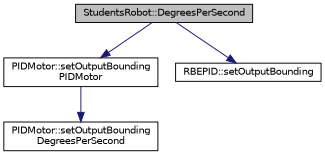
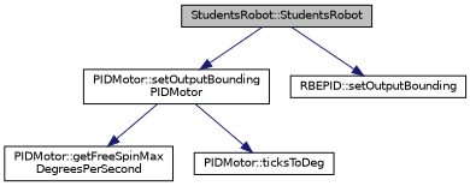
  digraph {
    rankdir=TB
    node [color=black fillcolor=white fontname=Helvetica fontsize=10 shape=record style=filled]
    edge [color=midnightblue fontname=Helvetica fontsize=10 labelfontname=Helvetica labelfontsize=10 style=solid]
-   n1 [fillcolor=grey75 fontcolor=black height=0.2 label="StudentsRobot::DegreesPerSecond" width=0.4]
+   n1 [fillcolor=grey75 fontcolor=black height=0.2 label="StudentsRobot::StudentsRobot" width=0.4]
    n2 [height=0.2 label="PIDMotor::setOutputBounding\lPIDMotor" width=0.4]
    n3 [height=0.2 label="RBEPID::setOutputBounding" width=0.4]
-   n4 [height=0.2 label="PIDMotor::setOutputBounding\lDegreesPerSecond" width=0.4]
+   n4 [height=0.2 label="PIDMotor::getFreeSpinMax\lDegreesPerSecond" width=0.4]
+   n5 [height=0.2 label="PIDMotor::ticksToDeg" width=0.4]
    n1 -> n2
    n1 -> n3
    n2 -> n4
+   n2 -> n5
  }
